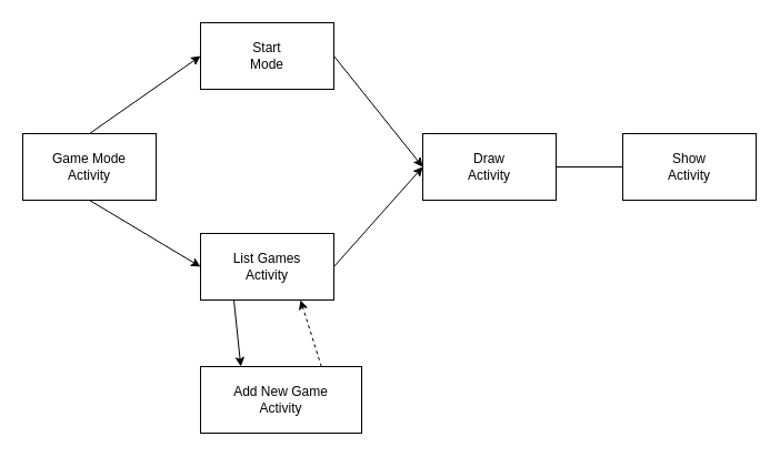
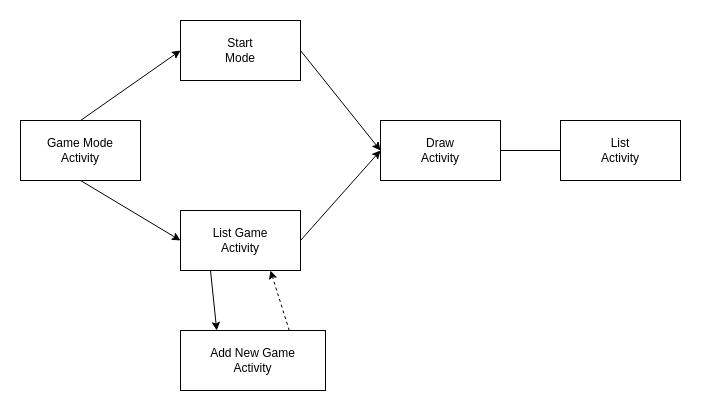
  <mxCell id="0" />
  <mxCell id="1" parent="0" />
  <mxCell id="2" value="Game Mode&lt;br&gt;Activity" style="rounded=0;whiteSpace=wrap;html=1;" vertex="1" parent="1"><mxGeometry x="20" y="120" width="120" height="60" as="geometry" /></mxCell>
- <mxCell id="3" value="List Games&lt;br&gt;Activity" style="rounded=0;whiteSpace=wrap;html=1;" vertex="1" parent="1"><mxGeometry x="180" y="210" width="120" height="60" as="geometry" /></mxCell>
+ <mxCell id="3" value="List Game&lt;br&gt;Activity" style="rounded=0;whiteSpace=wrap;html=1;" vertex="1" parent="1"><mxGeometry x="180" y="210" width="120" height="60" as="geometry" /></mxCell>
  <mxCell id="4" value="" style="endArrow=classic;html=1;exitX=0.5;exitY=1;exitDx=0;exitDy=0;entryX=0;entryY=0.5;entryDx=0;entryDy=0;" edge="1" parent="1" source="2" target="3"><mxGeometry width="50" height="50" relative="1" as="geometry"><mxPoint x="370" y="380" as="sourcePoint" /><mxPoint x="420" y="330" as="targetPoint" /></mxGeometry></mxCell>
  <mxCell id="5" value="Start&lt;br&gt;Mode" style="rounded=0;whiteSpace=wrap;html=1;" vertex="1" parent="1"><mxGeometry x="180" y="20" width="120" height="60" as="geometry" /></mxCell>
  <mxCell id="6" value="" style="endArrow=classic;html=1;exitX=0.5;exitY=0;exitDx=0;exitDy=0;entryX=0;entryY=0.5;entryDx=0;entryDy=0;" edge="1" parent="1" source="2" target="5"><mxGeometry width="50" height="50" relative="1" as="geometry"><mxPoint x="90" y="190" as="sourcePoint" /><mxPoint x="190" y="250" as="targetPoint" /></mxGeometry></mxCell>
  <mxCell id="7" value="Draw&lt;br&gt;Activity" style="rounded=0;whiteSpace=wrap;html=1;" vertex="1" parent="1"><mxGeometry x="380" y="120" width="120" height="60" as="geometry" /></mxCell>
  <mxCell id="8" value="" style="endArrow=classic;html=1;exitX=1;exitY=0.5;exitDx=0;exitDy=0;entryX=0;entryY=0.5;entryDx=0;entryDy=0;" edge="1" parent="1" source="3" target="7"><mxGeometry width="50" height="50" relative="1" as="geometry"><mxPoint x="370" y="380" as="sourcePoint" /><mxPoint x="420" y="330" as="targetPoint" /></mxGeometry></mxCell>
  <mxCell id="9" value="" style="endArrow=classic;html=1;exitX=1;exitY=0.5;exitDx=0;exitDy=0;" edge="1" parent="1" source="5"><mxGeometry width="50" height="50" relative="1" as="geometry"><mxPoint x="310" y="250" as="sourcePoint" /><mxPoint x="380" y="150" as="targetPoint" /></mxGeometry></mxCell>
- <mxCell id="10" value="Show&lt;br&gt;Activity" style="rounded=0;whiteSpace=wrap;html=1;" vertex="1" parent="1"><mxGeometry x="560" y="120" width="120" height="60" as="geometry" /></mxCell>
+ <mxCell id="10" value="List&lt;br&gt;Activity" style="rounded=0;whiteSpace=wrap;html=1;" vertex="1" parent="1"><mxGeometry x="560" y="120" width="120" height="60" as="geometry" /></mxCell>
  <mxCell id="11" value="" style="endArrow=none;html=1;exitX=1;exitY=0.5;exitDx=0;exitDy=0;entryX=0;entryY=0.5;entryDx=0;entryDy=0;" edge="1" parent="1" source="7" target="10"><mxGeometry width="50" height="50" relative="1" as="geometry"><mxPoint x="370" y="380" as="sourcePoint" /><mxPoint x="420" y="330" as="targetPoint" /></mxGeometry></mxCell>
  <mxCell id="12" value="Add New Game&lt;br&gt;Activity" style="rounded=0;whiteSpace=wrap;html=1;" vertex="1" parent="1"><mxGeometry x="180" y="330" width="145" height="60" as="geometry" /></mxCell>
  <mxCell id="13" value="" style="endArrow=classic;html=1;exitX=0.25;exitY=1;exitDx=0;exitDy=0;entryX=0.25;entryY=0;entryDx=0;entryDy=0;" edge="1" parent="1" source="3" target="12"><mxGeometry width="50" height="50" relative="1" as="geometry"><mxPoint x="370" y="360" as="sourcePoint" /><mxPoint x="420" y="310" as="targetPoint" /></mxGeometry></mxCell>
  <mxCell id="14" value="" style="endArrow=classic;dashed=1;html=1;entryX=0.75;entryY=1;entryDx=0;entryDy=0;exitX=0.75;exitY=0;exitDx=0;exitDy=0;startArrow=none;startFill=0;endFill=1;" edge="1" parent="1" source="12" target="3"><mxGeometry width="50" height="50" relative="1" as="geometry"><mxPoint x="370" y="460" as="sourcePoint" /><mxPoint x="420" y="410" as="targetPoint" /></mxGeometry></mxCell>
